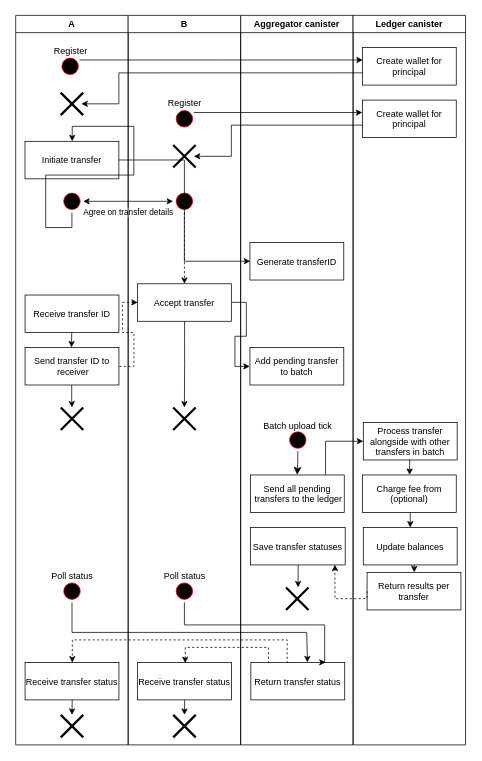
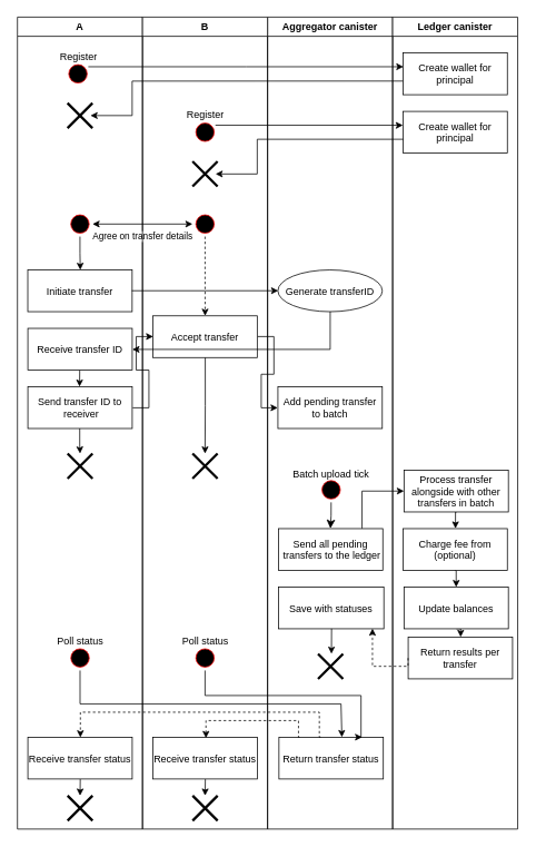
  <mxCell id="0" />
  <mxCell id="1" parent="0" />
  <mxCell id="2" value="Aggregator canister" style="swimlane;whiteSpace=wrap;resizable=1;rotatable=0;movable=1;expand=0;" vertex="1" parent="1"><mxGeometry x="320" y="20" width="150" height="973" as="geometry" /></mxCell>
- <mxCell id="3" value="Generate transferID" style="" vertex="1" parent="2"><mxGeometry x="12.41" y="303" width="125.18" height="50" as="geometry" /></mxCell>
+ <mxCell id="3" value="Generate transferID" style="ellipse;" vertex="1" parent="2"><mxGeometry x="12.41" y="303" width="125.18" height="50" as="geometry" /></mxCell>
  <mxCell id="4" value="Add pending transfer &#10;to batch" style="" vertex="1" parent="2"><mxGeometry x="12.41" y="443" width="125.18" height="50" as="geometry" /></mxCell>
  <mxCell id="5" value="Ba" style="ellipse;html=1;shape=startState;fillColor=#000000;strokeColor=#ff0000;" vertex="1" parent="2"><mxGeometry x="61.24" y="551.5" width="30" height="30" as="geometry" /></mxCell>
  <mxCell id="6" value="" style="edgeStyle=orthogonalEdgeStyle;html=1;verticalAlign=bottom;endArrow=classic;endSize=8;strokeColor=#000000;rounded=0;entryX=0.498;entryY=-0.005;entryDx=0;entryDy=0;entryPerimeter=0;endFill=1;" edge="1" parent="2" source="5" target="8"><mxGeometry relative="1" as="geometry"><mxPoint x="116.87" y="543" as="targetPoint" /></mxGeometry></mxCell>
  <mxCell id="7" value="Batch upload tick" style="text;html=1;align=center;verticalAlign=middle;resizable=0;points=[];autosize=1;strokeColor=none;fillColor=none;" vertex="1" parent="2"><mxGeometry x="21.24" y="533" width="110" height="30" as="geometry" /></mxCell>
  <mxCell id="8" value="Send all pending&#10; transfers to the ledger" style="" vertex="1" parent="2"><mxGeometry x="13.03" y="613" width="125.18" height="50" as="geometry" /></mxCell>
- <mxCell id="9" value="Save transfer statuses" style="" vertex="1" parent="2"><mxGeometry x="13.03" y="683" width="126.43" height="50" as="geometry" /></mxCell>
+ <mxCell id="9" value="Save with statuses" style="" vertex="1" parent="2"><mxGeometry x="13.03" y="683" width="126.43" height="50" as="geometry" /></mxCell>
  <mxCell id="10" value="" style="shape=umlDestroy;whiteSpace=wrap;html=1;strokeWidth=3;fillColor=#FF6666;direction=south;" vertex="1" parent="2"><mxGeometry x="60.53" y="763" width="30" height="30" as="geometry" /></mxCell>
  <mxCell id="11" value="Return transfer status" style="" vertex="1" parent="2"><mxGeometry x="13.65" y="863" width="125.18" height="50" as="geometry" /></mxCell>
  <mxCell id="12" style="edgeStyle=orthogonalEdgeStyle;rounded=0;orthogonalLoop=1;jettySize=auto;html=1;startArrow=none;startFill=0;endArrow=classic;endFill=1;strokeColor=default;exitX=0.504;exitY=0.998;exitDx=0;exitDy=0;exitPerimeter=0;" edge="1" parent="2" source="9"><mxGeometry relative="1" as="geometry"><mxPoint x="76.62" y="763" as="targetPoint" /></mxGeometry></mxCell>
  <mxCell id="13" value="A" style="swimlane;whiteSpace=wrap" vertex="1" parent="1"><mxGeometry x="20" y="20" width="150" height="973" as="geometry"><mxRectangle x="174.5" y="138" width="90" height="30" as="alternateBounds" /></mxGeometry></mxCell>
- <mxCell id="14" value="Initiate transfer" style="" vertex="1" parent="13"><mxGeometry x="12.41" y="168" width="125.18" height="50" as="geometry" /></mxCell>
+ <mxCell id="14" value="Initiate transfer" style="" vertex="1" parent="13"><mxGeometry x="12.41" y="303" width="125.18" height="50" as="geometry" /></mxCell>
  <mxCell id="15" style="edgeStyle=orthogonalEdgeStyle;rounded=0;orthogonalLoop=1;jettySize=auto;html=1;startArrow=none;startFill=0;exitX=0.5;exitY=1;exitDx=0;exitDy=0;entryX=0.503;entryY=-0.001;entryDx=0;entryDy=0;entryPerimeter=0;" edge="1" parent="13" source="25" target="14"><mxGeometry relative="1" as="geometry"><mxPoint x="110.1" y="280" as="sourcePoint" /><mxPoint x="110" y="303" as="targetPoint" /></mxGeometry></mxCell>
  <mxCell id="16" style="edgeStyle=orthogonalEdgeStyle;rounded=0;orthogonalLoop=1;jettySize=auto;html=1;entryX=0.495;entryY=-0.002;entryDx=0;entryDy=0;entryPerimeter=0;startArrow=none;startFill=0;strokeColor=default;exitX=0.497;exitY=0.998;exitDx=0;exitDy=0;exitPerimeter=0;" edge="1" parent="13" source="17" target="19"><mxGeometry relative="1" as="geometry" /></mxCell>
  <mxCell id="17" value="Receive transfer ID" style="" vertex="1" parent="13"><mxGeometry x="12.5" y="373" width="125.18" height="50" as="geometry" /></mxCell>
  <mxCell id="18" style="edgeStyle=orthogonalEdgeStyle;rounded=0;orthogonalLoop=1;jettySize=auto;html=1;exitX=0.497;exitY=1.001;exitDx=0;exitDy=0;exitPerimeter=0;" edge="1" parent="13" source="19" target="26"><mxGeometry relative="1" as="geometry" /></mxCell>
  <mxCell id="19" value="Send transfer ID to&#10; receiver" style="" vertex="1" parent="13"><mxGeometry x="12.5" y="443" width="125.18" height="50" as="geometry" /></mxCell>
  <mxCell id="20" value="Ba" style="ellipse;html=1;shape=startState;fillColor=#000000;strokeColor=#ff0000;" vertex="1" parent="13"><mxGeometry x="60.09" y="753" width="30" height="30" as="geometry" /></mxCell>
  <mxCell id="21" style="edgeStyle=orthogonalEdgeStyle;rounded=0;orthogonalLoop=1;jettySize=auto;html=1;startArrow=none;startFill=0;endArrow=classic;endFill=1;strokeColor=#000000;exitX=0.502;exitY=1.005;exitDx=0;exitDy=0;exitPerimeter=0;" edge="1" parent="13" source="22"><mxGeometry relative="1" as="geometry"><mxPoint x="75.09" y="933" as="targetPoint" /></mxGeometry></mxCell>
  <mxCell id="22" value="Receive transfer status" style="" vertex="1" parent="13"><mxGeometry x="12.5" y="863" width="125.18" height="50" as="geometry" /></mxCell>
  <mxCell id="23" value="Poll status" style="text;html=1;align=center;verticalAlign=middle;resizable=0;points=[];autosize=1;strokeColor=none;fillColor=none;" vertex="1" parent="13"><mxGeometry x="35.09" y="733" width="80" height="30" as="geometry" /></mxCell>
  <mxCell id="24" value="" style="shape=umlDestroy;whiteSpace=wrap;html=1;strokeWidth=3;fillColor=#FF6666;" vertex="1" parent="13"><mxGeometry x="60.09" y="933" width="30" height="30" as="geometry" /></mxCell>
  <mxCell id="25" value="Ba" style="ellipse;html=1;shape=startState;fillColor=#000000;strokeColor=#ff0000;" vertex="1" parent="13"><mxGeometry x="60" y="233" width="30" height="30" as="geometry" /></mxCell>
  <mxCell id="26" value="" style="shape=umlDestroy;whiteSpace=wrap;html=1;strokeWidth=3;fillColor=#FF6666;" vertex="1" parent="13"><mxGeometry x="60.09" y="523" width="30" height="30" as="geometry" /></mxCell>
  <mxCell id="27" value="Ba" style="ellipse;html=1;shape=startState;fillColor=#000000;strokeColor=#ff0000;" vertex="1" parent="13"><mxGeometry x="57.59" y="53" width="30" height="30" as="geometry" /></mxCell>
  <mxCell id="28" value="Register" style="text;html=1;align=center;verticalAlign=middle;resizable=0;points=[];autosize=1;strokeColor=none;fillColor=none;" vertex="1" parent="13"><mxGeometry x="37.68" y="33" width="70" height="30" as="geometry" /></mxCell>
  <mxCell id="29" value="" style="shape=umlDestroy;whiteSpace=wrap;html=1;strokeWidth=3;fillColor=#FF6666;" vertex="1" parent="13"><mxGeometry x="60.0" y="103" width="30" height="30" as="geometry" /></mxCell>
  <mxCell id="30" value="Agree on transfer details" style="edgeStyle=orthogonalEdgeStyle;rounded=0;orthogonalLoop=1;jettySize=auto;html=1;entryX=0;entryY=0.5;entryDx=0;entryDy=0;startArrow=classic;startFill=1;exitX=1;exitY=0.5;exitDx=0;exitDy=0;" edge="1" parent="1" source="25" target="37"><mxGeometry y="-15" relative="1" as="geometry"><mxPoint x="73.75" y="271" as="sourcePoint" /><mxPoint x="245.75" y="271" as="targetPoint" /><mxPoint as="offset" /></mxGeometry></mxCell>
  <mxCell id="31" value="B" style="swimlane;whiteSpace=wrap;startSize=23;" vertex="1" parent="1"><mxGeometry x="170" y="20" width="150" height="973" as="geometry" /></mxCell>
  <mxCell id="32" style="edgeStyle=orthogonalEdgeStyle;rounded=0;orthogonalLoop=1;jettySize=auto;html=1;fontColor=#FF0000;startArrow=none;startFill=0;endArrow=classic;endFill=1;strokeColor=#000000;exitX=0.502;exitY=0.996;exitDx=0;exitDy=0;exitPerimeter=0;" edge="1" parent="31" source="33"><mxGeometry relative="1" as="geometry"><mxPoint x="75" y="523" as="targetPoint" /></mxGeometry></mxCell>
  <mxCell id="33" value="Accept transfer" style="" vertex="1" parent="31"><mxGeometry x="12.41" y="358" width="125.18" height="50" as="geometry" /></mxCell>
  <mxCell id="34" value="Ba" style="ellipse;html=1;shape=startState;fillColor=#000000;strokeColor=#ff0000;" vertex="1" parent="31"><mxGeometry x="60" y="753" width="30" height="30" as="geometry" /></mxCell>
  <mxCell id="35" value="Poll status" style="text;html=1;align=center;verticalAlign=middle;resizable=0;points=[];autosize=1;strokeColor=none;fillColor=none;" vertex="1" parent="31"><mxGeometry x="35" y="733" width="80" height="30" as="geometry" /></mxCell>
  <mxCell id="36" style="edgeStyle=orthogonalEdgeStyle;rounded=0;orthogonalLoop=1;jettySize=auto;html=1;entryX=0.501;entryY=-0.001;entryDx=0;entryDy=0;entryPerimeter=0;startArrow=none;startFill=0;endArrow=classic;endFill=1;strokeColor=#000000;dashed=1;" edge="1" parent="31" source="37" target="33"><mxGeometry relative="1" as="geometry" /></mxCell>
  <mxCell id="37" value="Ba" style="ellipse;html=1;shape=startState;fillColor=#000000;strokeColor=#ff0000;" vertex="1" parent="31"><mxGeometry x="60" y="233" width="30" height="30" as="geometry" /></mxCell>
  <mxCell id="38" style="edgeStyle=orthogonalEdgeStyle;rounded=0;orthogonalLoop=1;jettySize=auto;html=1;startArrow=none;startFill=0;endArrow=classic;endFill=1;strokeColor=#000000;exitX=0.502;exitY=1.005;exitDx=0;exitDy=0;exitPerimeter=0;" edge="1" parent="31" source="39"><mxGeometry relative="1" as="geometry"><mxPoint x="75.09" y="933" as="targetPoint" /></mxGeometry></mxCell>
  <mxCell id="39" value="Receive transfer status" style="" vertex="1" parent="31"><mxGeometry x="12.5" y="863" width="125.18" height="50" as="geometry" /></mxCell>
  <mxCell id="40" value="" style="shape=umlDestroy;whiteSpace=wrap;html=1;strokeWidth=3;fillColor=#FF6666;" vertex="1" parent="31"><mxGeometry x="60.09" y="933" width="30" height="30" as="geometry" /></mxCell>
  <mxCell id="41" value="" style="shape=umlDestroy;whiteSpace=wrap;html=1;strokeWidth=3;fillColor=#FF6666;" vertex="1" parent="31"><mxGeometry x="60" y="523" width="30" height="30" as="geometry" /></mxCell>
  <mxCell id="42" value="Ba" style="ellipse;html=1;shape=startState;fillColor=#000000;strokeColor=#ff0000;" vertex="1" parent="31"><mxGeometry x="60" y="123" width="30" height="30" as="geometry" /></mxCell>
  <mxCell id="43" value="Register" style="text;html=1;align=center;verticalAlign=middle;resizable=0;points=[];autosize=1;strokeColor=none;fillColor=none;" vertex="1" parent="31"><mxGeometry x="40" y="103" width="70" height="30" as="geometry" /></mxCell>
  <mxCell id="44" value="" style="shape=umlDestroy;whiteSpace=wrap;html=1;strokeWidth=3;fillColor=#FF6666;" vertex="1" parent="31"><mxGeometry x="60" y="173" width="30" height="30" as="geometry" /></mxCell>
  <mxCell id="45" style="edgeStyle=orthogonalEdgeStyle;rounded=0;orthogonalLoop=1;jettySize=auto;html=1;startArrow=none;startFill=0;exitX=0.996;exitY=0.498;exitDx=0;exitDy=0;entryX=0.003;entryY=0.498;entryDx=0;entryDy=0;exitPerimeter=0;entryPerimeter=0;" edge="1" parent="1" source="14" target="3"><mxGeometry relative="1" as="geometry"><mxPoint x="331.283" y="267.3" as="targetPoint" /><Array as="points" /></mxGeometry></mxCell>
+ <mxCell id="46" style="edgeStyle=orthogonalEdgeStyle;rounded=0;orthogonalLoop=1;jettySize=auto;html=1;startArrow=none;startFill=0;strokeColor=#000000;entryX=1.001;entryY=0.504;entryDx=0;entryDy=0;entryPerimeter=0;exitX=0.501;exitY=0.997;exitDx=0;exitDy=0;exitPerimeter=0;" edge="1" parent="1" source="3" target="17"><mxGeometry relative="1" as="geometry"><mxPoint x="100" y="483" as="targetPoint" /><Array as="points"><mxPoint x="395" y="418" /></Array></mxGeometry></mxCell>
  <mxCell id="47" style="edgeStyle=orthogonalEdgeStyle;rounded=0;orthogonalLoop=1;jettySize=auto;html=1;entryX=-0.002;entryY=0.504;entryDx=0;entryDy=0;entryPerimeter=0;startArrow=none;startFill=0;strokeColor=default;exitX=1.004;exitY=0.496;exitDx=0;exitDy=0;exitPerimeter=0;" edge="1" parent="1" source="33" target="4"><mxGeometry relative="1" as="geometry" /></mxCell>
  <mxCell id="48" value="Ledger canister" style="swimlane;whiteSpace=wrap;" vertex="1" parent="1"><mxGeometry x="470" y="20" width="150" height="973" as="geometry" /></mxCell>
  <mxCell id="49" value="" style="edgeStyle=orthogonalEdgeStyle;rounded=0;orthogonalLoop=1;jettySize=auto;html=1;entryX=0.503;entryY=-0.002;entryDx=0;entryDy=0;startArrow=none;startFill=0;strokeColor=default;exitX=0.5;exitY=0.998;exitDx=0;exitDy=0;exitPerimeter=0;endArrow=classic;entryPerimeter=0;endFill=1;" edge="1" parent="48" source="55" target="50"><mxGeometry relative="1" as="geometry"><mxPoint x="100.62" y="563" as="sourcePoint" /><mxPoint x="100.62" y="556.5" as="targetPoint" /></mxGeometry></mxCell>
  <mxCell id="50" value="Return results per&#10;transfer" style="" vertex="1" parent="48"><mxGeometry x="18.65" y="743" width="125.18" height="50" as="geometry" /></mxCell>
  <mxCell id="51" style="edgeStyle=orthogonalEdgeStyle;rounded=0;orthogonalLoop=1;jettySize=auto;html=1;entryX=0.503;entryY=-0.002;entryDx=0;entryDy=0;entryPerimeter=0;startArrow=none;startFill=0;endArrow=classic;endFill=1;strokeColor=#000000;exitX=0.503;exitY=1.001;exitDx=0;exitDy=0;exitPerimeter=0;" edge="1" parent="48" source="52" target="54"><mxGeometry relative="1" as="geometry" /></mxCell>
  <mxCell id="52" value="Process transfer&#10;alongside with other&#10;transfers in batch" style="" vertex="1" parent="48"><mxGeometry x="13.65" y="543" width="125.18" height="50" as="geometry" /></mxCell>
  <mxCell id="53" style="edgeStyle=orthogonalEdgeStyle;rounded=0;orthogonalLoop=1;jettySize=auto;html=1;entryX=0.5;entryY=0.001;entryDx=0;entryDy=0;entryPerimeter=0;startArrow=none;startFill=0;endArrow=classic;endFill=1;strokeColor=#000000;exitX=0.497;exitY=1.001;exitDx=0;exitDy=0;exitPerimeter=0;" edge="1" parent="48" source="54" target="55"><mxGeometry relative="1" as="geometry" /></mxCell>
  <mxCell id="54" value="Charge fee from &#10;(optional)" style="" vertex="1" parent="48"><mxGeometry x="12.41" y="613" width="125.18" height="50" as="geometry" /></mxCell>
  <mxCell id="55" value="Update balances" style="" vertex="1" parent="48"><mxGeometry x="13.65" y="683" width="125.18" height="50" as="geometry" /></mxCell>
  <mxCell id="56" value="Create wallet for &#10;principal" style="" vertex="1" parent="48"><mxGeometry x="12.41" y="43" width="125.18" height="50" as="geometry" /></mxCell>
  <mxCell id="57" value="Create wallet for &#10;principal" style="" vertex="1" parent="48"><mxGeometry x="12.41" y="113" width="125.18" height="50" as="geometry" /></mxCell>
  <mxCell id="58" style="edgeStyle=orthogonalEdgeStyle;rounded=0;orthogonalLoop=1;jettySize=auto;html=1;entryX=0;entryY=0.5;entryDx=0;entryDy=0;entryPerimeter=0;startArrow=none;startFill=0;strokeColor=default;exitX=0.801;exitY=-0.005;exitDx=0;exitDy=0;exitPerimeter=0;" edge="1" parent="1" source="8" target="52"><mxGeometry relative="1" as="geometry"><mxPoint x="668.03" y="542.84" as="targetPoint" /></mxGeometry></mxCell>
  <mxCell id="59" style="edgeStyle=orthogonalEdgeStyle;rounded=0;orthogonalLoop=1;jettySize=auto;html=1;startArrow=none;startFill=0;strokeColor=default;exitX=-0.001;exitY=0.502;exitDx=0;exitDy=0;exitPerimeter=0;entryX=0.892;entryY=0.995;entryDx=0;entryDy=0;entryPerimeter=0;dashed=1;" edge="1" parent="1" source="50" target="9"><mxGeometry relative="1" as="geometry"><mxPoint x="600.62" y="643" as="sourcePoint" /><mxPoint x="580.62" y="623" as="targetPoint" /><Array as="points"><mxPoint x="445.62" y="798" /></Array></mxGeometry></mxCell>
  <mxCell id="60" style="edgeStyle=orthogonalEdgeStyle;rounded=0;orthogonalLoop=1;jettySize=auto;html=1;entryX=0.503;entryY=0.003;entryDx=0;entryDy=0;entryPerimeter=0;fontColor=#FF0000;startArrow=none;startFill=0;endArrow=classic;endFill=1;strokeColor=#000000;exitX=0.399;exitY=-0.002;exitDx=0;exitDy=0;exitPerimeter=0;dashed=1;" edge="1" parent="1" source="11" target="22"><mxGeometry relative="1" as="geometry"><Array as="points"><mxPoint x="382.09" y="853" /><mxPoint x="95.09" y="853" /></Array></mxGeometry></mxCell>
  <mxCell id="61" style="edgeStyle=orthogonalEdgeStyle;rounded=0;orthogonalLoop=1;jettySize=auto;html=1;entryX=0.508;entryY=0.02;entryDx=0;entryDy=0;entryPerimeter=0;fontColor=#FF0000;startArrow=none;startFill=0;endArrow=classic;endFill=1;strokeColor=#000000;exitX=0.197;exitY=0;exitDx=0;exitDy=0;exitPerimeter=0;dashed=1;" edge="1" parent="1" source="11" target="39"><mxGeometry relative="1" as="geometry"><Array as="points"><mxPoint x="357.09" y="863" /><mxPoint x="246.09" y="863" /></Array></mxGeometry></mxCell>
  <mxCell id="62" style="edgeStyle=orthogonalEdgeStyle;rounded=0;orthogonalLoop=1;jettySize=auto;html=1;entryX=0.797;entryY=-0.002;entryDx=0;entryDy=0;entryPerimeter=0;fontColor=#FF0000;startArrow=none;startFill=0;endArrow=classic;endFill=1;strokeColor=#000000;" edge="1" parent="1" source="34" target="11"><mxGeometry relative="1" as="geometry"><Array as="points"><mxPoint x="245.09" y="833" /><mxPoint x="432.09" y="833" /></Array></mxGeometry></mxCell>
  <mxCell id="63" style="edgeStyle=orthogonalEdgeStyle;rounded=0;orthogonalLoop=1;jettySize=auto;html=1;entryX=0.603;entryY=-0.002;entryDx=0;entryDy=0;entryPerimeter=0;fontColor=#FF0000;startArrow=none;startFill=0;endArrow=classic;endFill=1;strokeColor=#000000;" edge="1" parent="1" source="20" target="11"><mxGeometry relative="1" as="geometry"><Array as="points"><mxPoint x="95.09" y="843" /><mxPoint x="408.09" y="843" /></Array></mxGeometry></mxCell>
- <mxCell id="64" style="edgeStyle=orthogonalEdgeStyle;rounded=0;orthogonalLoop=1;jettySize=auto;html=1;entryX=0.003;entryY=0.496;entryDx=0;entryDy=0;entryPerimeter=0;fontColor=#FF0000;startArrow=none;startFill=0;endArrow=classic;endFill=1;strokeColor=#000000;exitX=1.004;exitY=0.504;exitDx=0;exitDy=0;exitPerimeter=0;dashed=1;" edge="1" parent="1" source="19" target="33"><mxGeometry relative="1" as="geometry" /></mxCell>
+ <mxCell id="64" style="edgeStyle=orthogonalEdgeStyle;rounded=0;orthogonalLoop=1;jettySize=auto;html=1;entryX=0.003;entryY=0.496;entryDx=0;entryDy=0;entryPerimeter=0;fontColor=#FF0000;startArrow=none;startFill=0;endArrow=classic;endFill=1;strokeColor=#000000;exitX=1.004;exitY=0.504;exitDx=0;exitDy=0;exitPerimeter=0;" edge="1" parent="1" source="19" target="33"><mxGeometry relative="1" as="geometry" /></mxCell>
  <mxCell id="65" style="edgeStyle=orthogonalEdgeStyle;rounded=0;orthogonalLoop=1;jettySize=auto;html=1;entryX=0.004;entryY=0.33;entryDx=0;entryDy=0;entryPerimeter=0;" edge="1" parent="1" source="27" target="56"><mxGeometry relative="1" as="geometry"><Array as="points"><mxPoint x="294.59" y="79" /></Array></mxGeometry></mxCell>
  <mxCell id="66" style="edgeStyle=orthogonalEdgeStyle;rounded=0;orthogonalLoop=1;jettySize=auto;html=1;entryX=-0.001;entryY=0.331;entryDx=0;entryDy=0;entryPerimeter=0;" edge="1" parent="1" source="42" target="57"><mxGeometry relative="1" as="geometry"><Array as="points"><mxPoint x="480.59" y="150" /></Array></mxGeometry></mxCell>
  <mxCell id="67" style="edgeStyle=orthogonalEdgeStyle;rounded=0;orthogonalLoop=1;jettySize=auto;html=1;exitX=-0.001;exitY=0.673;exitDx=0;exitDy=0;exitPerimeter=0;" edge="1" parent="1" source="56"><mxGeometry relative="1" as="geometry"><mxPoint x="107.59" y="138" as="targetPoint" /><Array as="points"><mxPoint x="157.59" y="97" /><mxPoint x="157.59" y="138" /></Array></mxGeometry></mxCell>
  <mxCell id="68" style="edgeStyle=orthogonalEdgeStyle;rounded=0;orthogonalLoop=1;jettySize=auto;html=1;exitX=0.004;exitY=0.668;exitDx=0;exitDy=0;exitPerimeter=0;" edge="1" parent="1" source="57"><mxGeometry relative="1" as="geometry"><mxPoint x="257.59" y="208" as="targetPoint" /><Array as="points"><mxPoint x="307.59" y="166" /><mxPoint x="307.59" y="208" /></Array></mxGeometry></mxCell>
